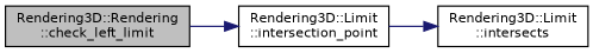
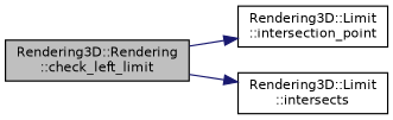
  digraph {
    rankdir=LR
    node [color=black fillcolor=white fontname=Helvetica fontsize=10 shape=record style=filled]
    edge [color=midnightblue fontname=Helvetica fontsize=10 labelfontname=Helvetica labelfontsize=10 style=solid]
    n1 [fillcolor=grey75 fontcolor=black height=0.2 label="Rendering3D::Rendering\l::check_left_limit" width=0.4]
    n2 [height=0.2 label="Rendering3D::Limit\l::intersection_point" width=0.4]
    n3 [height=0.2 label="Rendering3D::Limit\l::intersects" width=0.4]
    n1 -> n2
-   n2 -> n3
+   n1 -> n3
  }
